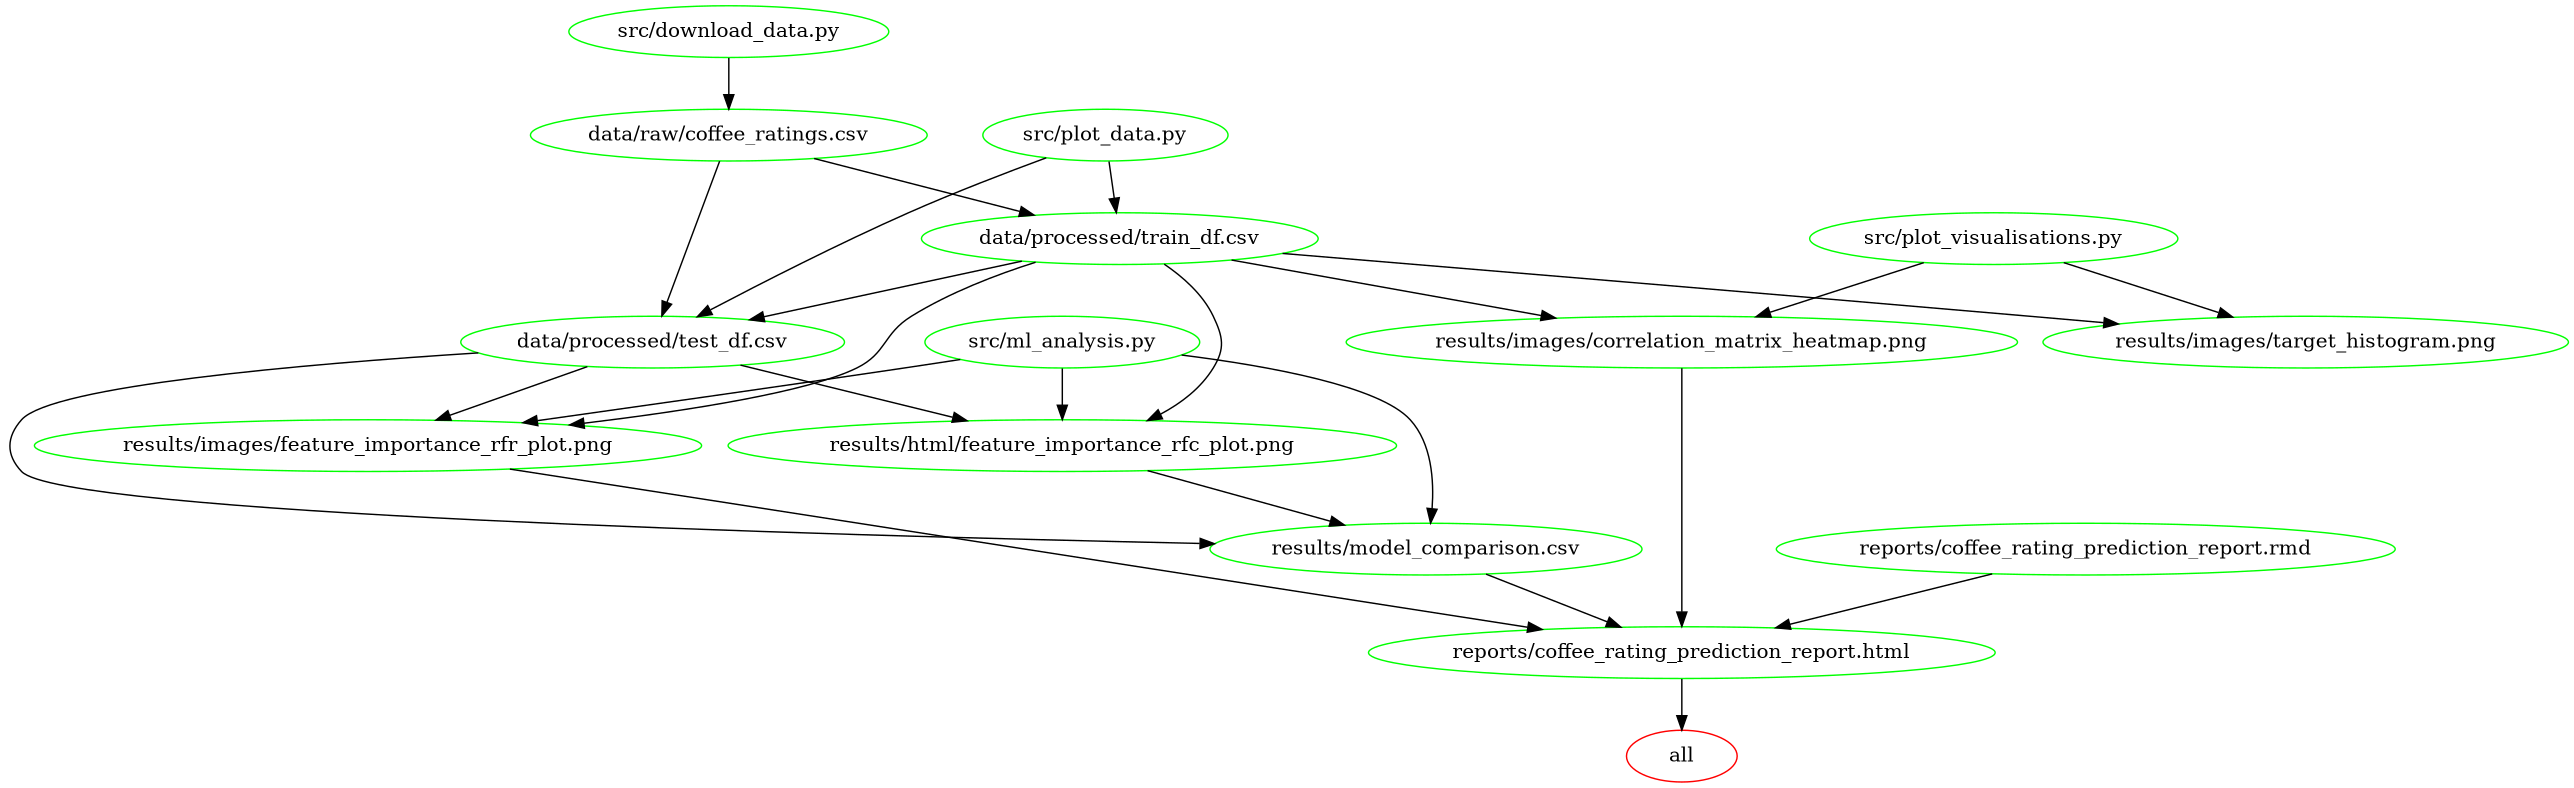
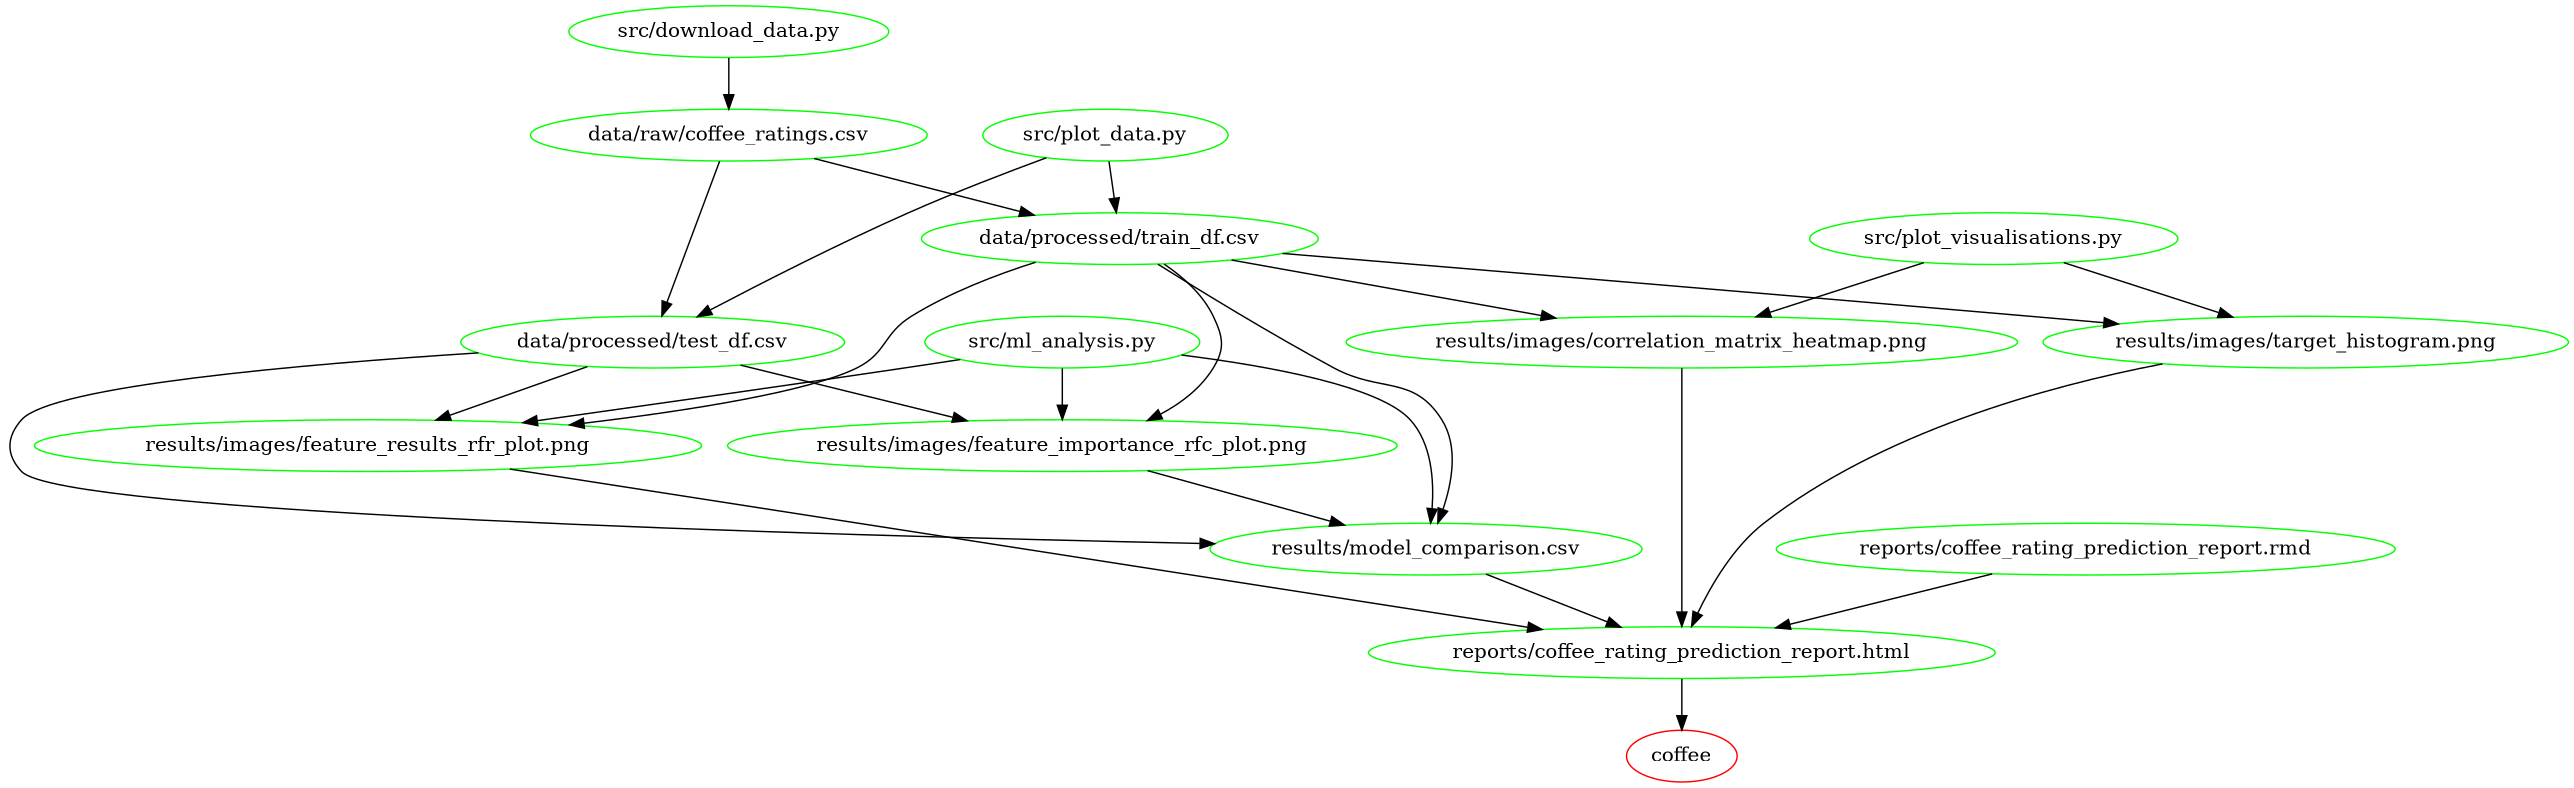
  digraph {
    node [color=green]
-   n1 [color=red label=all]
+   n1 [color=red label=coffee]
    n2 [label="data/processed/test_df.csv"]
-   n3 [label="results/html/feature_importance_rfc_plot.png"]
-   n4 [label="results/images/feature_importance_rfr_plot.png"]
+   n3 [label="results/images/feature_importance_rfc_plot.png"]
+   n4 [label="results/images/feature_results_rfr_plot.png"]
    n5 [label="results/model_comparison.csv"]
    n6 [label="reports/coffee_rating_prediction_report.html"]
    n7 [label="data/processed/train_df.csv"]
    n8 [label="results/images/correlation_matrix_heatmap.png"]
    n9 [label="results/images/target_histogram.png"]
    n10 [label="data/raw/coffee_ratings.csv"]
    n11 [label="reports/coffee_rating_prediction_report.rmd"]
    n12 [label="src/download_data.py"]
    n13 [label="src/ml_analysis.py"]
    n14 [label="src/plot_visualisations.py"]
    n15 [label="src/plot_data.py"]
    n2 -> n3
    n2 -> n4
    n2 -> n5
    n3 -> n5
    n4 -> n6
    n5 -> n6
    n6 -> n1
    n7 -> n3
    n7 -> n4
-   n7 -> n2
+   n7 -> n5
    n7 -> n8
    n7 -> n9
    n8 -> n6
+   n9 -> n6
    n10 -> n2
    n10 -> n7
    n11 -> n6
    n12 -> n10
    n13 -> n3
    n13 -> n4
    n13 -> n5
    n14 -> n8
    n14 -> n9
    n15 -> n2
    n15 -> n7
  }
